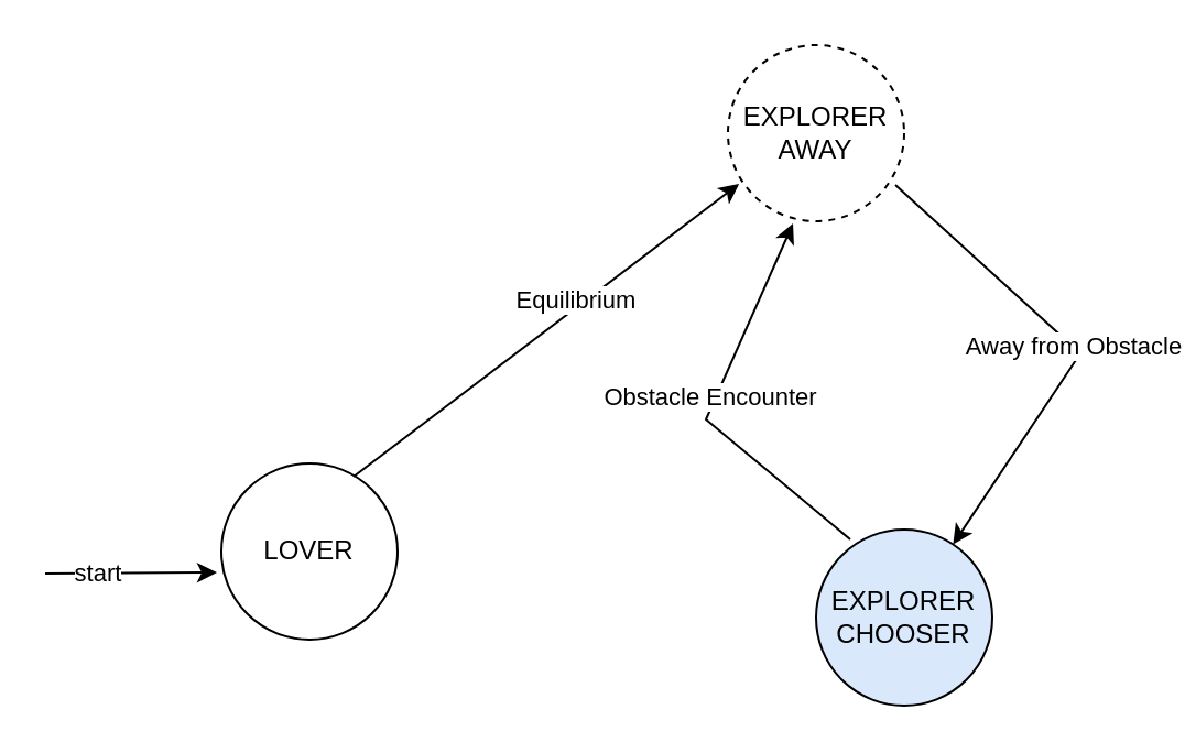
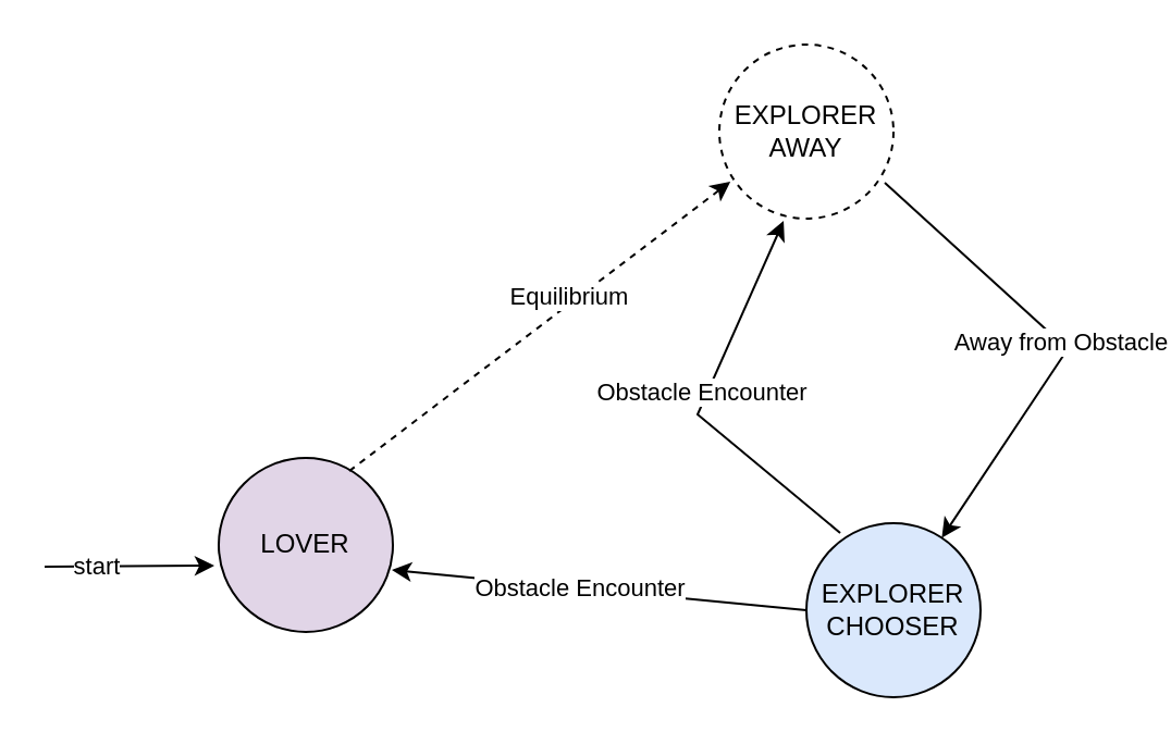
  <mxCell id="0" />
  <mxCell id="1" parent="0" />
- <mxCell id="2" value="LOVER" style="ellipse;whiteSpace=wrap;html=1;aspect=fixed;" parent="1" vertex="1"><mxGeometry x="100" y="210" width="80" height="80" as="geometry" /></mxCell>
+ <mxCell id="2" value="LOVER" style="ellipse;whiteSpace=wrap;html=1;aspect=fixed;fillColor=#e1d5e7;" parent="1" vertex="1"><mxGeometry x="100" y="210" width="80" height="80" as="geometry" /></mxCell>
  <mxCell id="3" value="EXPLORER AWAY" style="ellipse;whiteSpace=wrap;html=1;aspect=fixed;dashed=1;" parent="1" vertex="1"><mxGeometry x="330" y="20" width="80" height="80" as="geometry" /></mxCell>
  <mxCell id="4" value="EXPLORER CHOOSER" style="ellipse;whiteSpace=wrap;html=1;aspect=fixed;fillColor=#dae8fc;" parent="1" vertex="1"><mxGeometry x="370" y="240" width="80" height="80" as="geometry" /></mxCell>
  <mxCell id="5" value="" style="endArrow=classic;html=1;rounded=0;entryX=-0.025;entryY=0.619;entryDx=0;entryDy=0;entryPerimeter=0;" parent="1" target="2" edge="1"><mxGeometry width="50" height="50" relative="1" as="geometry"><mxPoint x="20" y="260" as="sourcePoint" /><mxPoint x="190" y="220" as="targetPoint" /></mxGeometry></mxCell>
  <mxCell id="6" value="start" style="edgeLabel;html=1;align=center;verticalAlign=middle;resizable=0;points=[];" parent="5" vertex="1" connectable="0"><mxGeometry x="-0.385" relative="1" as="geometry"><mxPoint as="offset" /></mxGeometry></mxCell>
- <mxCell id="7" value="" style="endArrow=classic;html=1;rounded=0;exitX=0.75;exitY=0.075;exitDx=0;exitDy=0;exitPerimeter=0;entryX=0.063;entryY=0.788;entryDx=0;entryDy=0;entryPerimeter=0;" parent="1" source="2" target="3" edge="1"><mxGeometry width="50" height="50" relative="1" as="geometry"><mxPoint x="160" y="270" as="sourcePoint" /><mxPoint x="210" y="220" as="targetPoint" /></mxGeometry></mxCell>
+ <mxCell id="7" value="" style="endArrow=classic;html=1;rounded=0;exitX=0.75;exitY=0.075;exitDx=0;exitDy=0;exitPerimeter=0;entryX=0.063;entryY=0.788;entryDx=0;entryDy=0;entryPerimeter=0;dashed=1;" parent="1" source="2" target="3" edge="1"><mxGeometry width="50" height="50" relative="1" as="geometry"><mxPoint x="160" y="270" as="sourcePoint" /><mxPoint x="210" y="220" as="targetPoint" /></mxGeometry></mxCell>
  <mxCell id="8" value="Equilibrium" style="edgeLabel;html=1;align=center;verticalAlign=middle;resizable=0;points=[];" parent="7" vertex="1" connectable="0"><mxGeometry x="0.172" y="3" relative="1" as="geometry"><mxPoint as="offset" /></mxGeometry></mxCell>
  <mxCell id="9" value="Away from Obstacle" style="endArrow=classic;html=1;rounded=0;exitX=0.95;exitY=0.794;exitDx=0;exitDy=0;exitPerimeter=0;" parent="1" source="3" target="4" edge="1"><mxGeometry width="50" height="50" relative="1" as="geometry"><mxPoint x="180" y="270" as="sourcePoint" /><mxPoint x="230" y="220" as="targetPoint" /><Array as="points"><mxPoint x="490" y="160" /></Array></mxGeometry></mxCell>
  <mxCell id="10" value="" style="endArrow=classic;html=1;rounded=0;exitX=0.194;exitY=0.056;exitDx=0;exitDy=0;exitPerimeter=0;entryX=0.369;entryY=1.013;entryDx=0;entryDy=0;entryPerimeter=0;" parent="1" source="4" target="3" edge="1"><mxGeometry width="50" height="50" relative="1" as="geometry"><mxPoint x="180" y="270" as="sourcePoint" /><mxPoint x="230" y="220" as="targetPoint" /><Array as="points"><mxPoint x="320" y="190" /></Array></mxGeometry></mxCell>
  <mxCell id="11" value="Obstacle Encounter" style="edgeLabel;html=1;align=center;verticalAlign=middle;resizable=0;points=[];" parent="10" vertex="1" connectable="0"><mxGeometry x="0.046" y="3" relative="1" as="geometry"><mxPoint as="offset" /></mxGeometry></mxCell>
+ <mxCell id="12" value="" style="endArrow=classic;html=1;rounded=0;exitX=0;exitY=0.5;exitDx=0;exitDy=0;entryX=0.994;entryY=0.644;entryDx=0;entryDy=0;entryPerimeter=0;" parent="1" source="4" target="2" edge="1"><mxGeometry width="50" height="50" relative="1" as="geometry"><mxPoint x="180" y="270" as="sourcePoint" /><mxPoint x="230" y="220" as="targetPoint" /></mxGeometry></mxCell>
+ <mxCell id="13" value="Obstacle Encounter" style="edgeLabel;html=1;align=center;verticalAlign=middle;resizable=0;points=[];" parent="12" vertex="1" connectable="0"><mxGeometry x="0.094" relative="1" as="geometry"><mxPoint as="offset" /></mxGeometry></mxCell>
